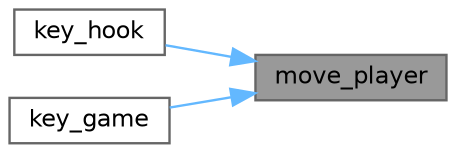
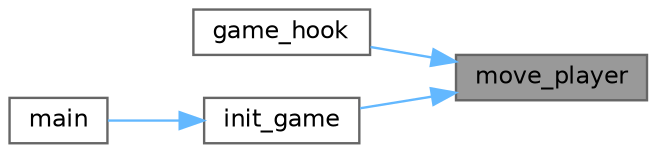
  digraph {
    rankdir=RL
    node [color=grey40 fillcolor=white fontname=Helvetica fontsize=10 shape=box style=filled]
    edge [color=steelblue1 dir=back fontname=Helvetica fontsize=10 labelfontname=Helvetica labelfontsize=10 style=solid]
    n1 [color=gray40 fillcolor=grey60 fontcolor=black height=0.2 label=move_player width=0.4]
-   n2 [height=0.2 label=key_hook width=0.4]
-   n3 [height=0.2 label=key_game width=0.4]
+   n2 [height=0.2 label=game_hook width=0.4]
+   n3 [height=0.2 label=init_game width=0.4]
+   n4 [height=0.2 label=main width=0.4]
    n1 -> n2
    n1 -> n3
+   n3 -> n4
  }
